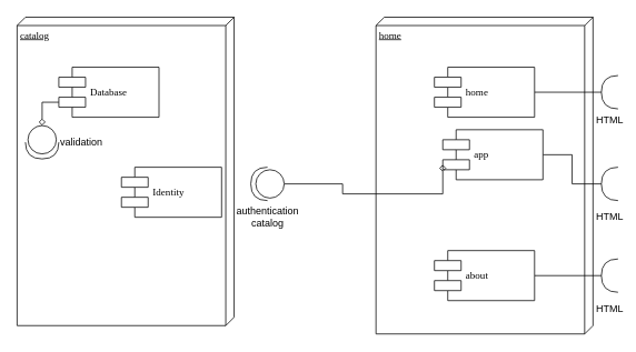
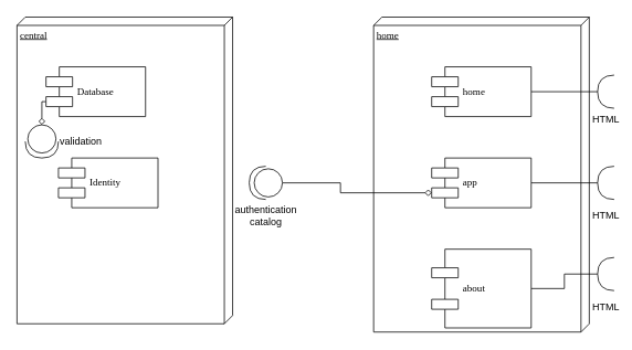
  <mxCell id="0" />
  <mxCell id="1" parent="0" />
- <mxCell id="2" value="catalog" style="verticalAlign=top;align=left;spacingTop=8;spacingLeft=2;spacingRight=12;shape=cube;size=10;direction=south;fontStyle=4;html=1;rounded=0;shadow=0;comic=0;labelBackgroundColor=none;strokeWidth=1;fontFamily=Verdana;fontSize=12" vertex="1" parent="1"><mxGeometry x="20" y="20" width="260" height="370" as="geometry" /></mxCell>
+ <mxCell id="2" value="central" style="verticalAlign=top;align=left;spacingTop=8;spacingLeft=2;spacingRight=12;shape=cube;size=10;direction=south;fontStyle=4;html=1;rounded=0;shadow=0;comic=0;labelBackgroundColor=none;strokeWidth=1;fontFamily=Verdana;fontSize=12" vertex="1" parent="1"><mxGeometry x="20" y="20" width="260" height="370" as="geometry" /></mxCell>
  <mxCell id="3" value="home" style="verticalAlign=top;align=left;spacingTop=8;spacingLeft=2;spacingRight=12;shape=cube;size=10;direction=south;fontStyle=4;html=1;rounded=0;shadow=0;comic=0;labelBackgroundColor=none;strokeWidth=1;fontFamily=Verdana;fontSize=12" vertex="1" parent="1"><mxGeometry x="450" y="20" width="260" height="380" as="geometry" /></mxCell>
  <mxCell id="4" style="edgeStyle=orthogonalEdgeStyle;rounded=0;orthogonalLoop=1;jettySize=auto;html=1;exitX=1;exitY=0.5;exitDx=0;exitDy=0;endArrow=none;endFill=0;entryX=1;entryY=0.5;entryDx=0;entryDy=0;entryPerimeter=0;" edge="1" parent="1" source="5" target="10"><mxGeometry relative="1" as="geometry"><mxPoint x="790" y="110" as="targetPoint" /></mxGeometry></mxCell>
  <mxCell id="5" value="home" style="shape=component;align=left;spacingLeft=36;rounded=0;shadow=0;comic=0;labelBackgroundColor=none;strokeWidth=1;fontFamily=Verdana;fontSize=12;html=1;" vertex="1" parent="1"><mxGeometry x="520" y="80" width="120" height="60" as="geometry" /></mxCell>
  <mxCell id="6" style="edgeStyle=orthogonalEdgeStyle;rounded=0;orthogonalLoop=1;jettySize=auto;html=1;exitX=1;exitY=0.5;exitDx=0;exitDy=0;entryX=1;entryY=0.5;entryDx=0;entryDy=0;entryPerimeter=0;endArrow=none;endFill=0;" edge="1" parent="1" source="7" target="11"><mxGeometry relative="1" as="geometry" /></mxCell>
- <mxCell id="7" value="app" style="shape=component;align=left;spacingLeft=36;rounded=0;shadow=0;comic=0;labelBackgroundColor=none;strokeWidth=1;fontFamily=Verdana;fontSize=12;html=1;" vertex="1" parent="1"><mxGeometry x="530" y="155" width="120" height="60" as="geometry" /></mxCell>
+ <mxCell id="7" value="app" style="shape=component;align=left;spacingLeft=36;rounded=0;shadow=0;comic=0;labelBackgroundColor=none;strokeWidth=1;fontFamily=Verdana;fontSize=12;html=1;" vertex="1" parent="1"><mxGeometry x="520" y="190" width="120" height="60" as="geometry" /></mxCell>
  <mxCell id="8" style="edgeStyle=orthogonalEdgeStyle;rounded=0;orthogonalLoop=1;jettySize=auto;html=1;exitX=1;exitY=0.5;exitDx=0;exitDy=0;entryX=1;entryY=0.5;entryDx=0;entryDy=0;entryPerimeter=0;endArrow=none;endFill=0;" edge="1" parent="1" source="9" target="12"><mxGeometry relative="1" as="geometry" /></mxCell>
- <mxCell id="9" value="about" style="shape=component;align=left;spacingLeft=36;rounded=0;shadow=0;comic=0;labelBackgroundColor=none;strokeWidth=1;fontFamily=Verdana;fontSize=12;html=1;" vertex="1" parent="1"><mxGeometry x="520" y="300" width="120" height="60" as="geometry" /></mxCell>
+ <mxCell id="9" value="about" style="shape=component;align=left;spacingLeft=36;rounded=0;shadow=0;comic=0;labelBackgroundColor=none;strokeWidth=1;fontFamily=Verdana;fontSize=12;html=1;" vertex="1" parent="1"><mxGeometry x="520" y="300" width="120" height="95" as="geometry" /></mxCell>
  <mxCell id="10" value="HTML" style="shape=requiredInterface;html=1;verticalLabelPosition=bottom;rotation=0;labelPosition=center;align=center;verticalAlign=top;direction=west;" vertex="1" parent="1"><mxGeometry x="720" y="90" width="20" height="40" as="geometry" /></mxCell>
  <mxCell id="11" value="HTML" style="shape=requiredInterface;html=1;verticalLabelPosition=bottom;rotation=0;direction=west;" vertex="1" parent="1"><mxGeometry x="720" y="200" width="20" height="40" as="geometry" /></mxCell>
  <mxCell id="12" value="HTML" style="shape=requiredInterface;html=1;verticalLabelPosition=bottom;rotation=0;direction=west;" vertex="1" parent="1"><mxGeometry x="720" y="310" width="20" height="40" as="geometry" /></mxCell>
  <mxCell id="13" style="edgeStyle=orthogonalEdgeStyle;rounded=0;orthogonalLoop=1;jettySize=auto;html=1;exitX=0;exitY=0.5;exitDx=0;exitDy=0;exitPerimeter=0;entryX=0;entryY=0.7;entryDx=0;entryDy=0;endArrow=diamond;endFill=0;" edge="1" parent="1" source="15" target="7"><mxGeometry relative="1" as="geometry"><mxPoint x="330" y="220" as="sourcePoint" /><Array as="points"><mxPoint x="410" y="220" /><mxPoint x="410" y="232" /></Array></mxGeometry></mxCell>
- <mxCell id="14" value="Identity" style="shape=component;align=left;spacingLeft=36;rounded=0;shadow=0;comic=0;labelBackgroundColor=none;strokeWidth=1;fontFamily=Verdana;fontSize=12;html=1;" vertex="1" parent="1"><mxGeometry x="145" y="200" width="120" height="60" as="geometry" /></mxCell>
+ <mxCell id="14" value="Identity" style="shape=component;align=left;spacingLeft=36;rounded=0;shadow=0;comic=0;labelBackgroundColor=none;strokeWidth=1;fontFamily=Verdana;fontSize=12;html=1;" vertex="1" parent="1"><mxGeometry x="70" y="190" width="120" height="60" as="geometry" /></mxCell>
  <mxCell id="15" value="authentication&lt;br&gt;catalog" style="shape=providedRequiredInterface;html=1;verticalLabelPosition=bottom;rotation=0;direction=west;" vertex="1" parent="1"><mxGeometry x="300" y="200" width="40" height="40" as="geometry" /></mxCell>
  <mxCell id="16" style="edgeStyle=orthogonalEdgeStyle;rounded=0;orthogonalLoop=1;jettySize=auto;html=1;exitX=0;exitY=0.7;exitDx=0;exitDy=0;entryX=0;entryY=0.5;entryDx=0;entryDy=0;entryPerimeter=0;endArrow=diamond;endFill=0;" edge="1" parent="1" source="17" target="18"><mxGeometry relative="1" as="geometry" /></mxCell>
- <mxCell id="17" value="Database" style="shape=component;align=left;spacingLeft=36;rounded=0;shadow=0;comic=0;labelBackgroundColor=none;strokeWidth=1;fontFamily=Verdana;fontSize=12;html=1;" vertex="1" parent="1"><mxGeometry x="70" y="80" width="120" height="60" as="geometry" /></mxCell>
+ <mxCell id="17" value="Database" style="shape=component;align=left;spacingLeft=36;rounded=0;shadow=0;comic=0;labelBackgroundColor=none;strokeWidth=1;fontFamily=Verdana;fontSize=12;html=1;" vertex="1" parent="1"><mxGeometry x="55" y="80" width="120" height="60" as="geometry" /></mxCell>
  <mxCell id="18" value="validation" style="shape=providedRequiredInterface;html=1;verticalLabelPosition=middle;rotation=0;direction=south;labelPosition=right;align=left;verticalAlign=middle;" vertex="1" parent="1"><mxGeometry x="30" y="150" width="40" height="40" as="geometry" /></mxCell>
